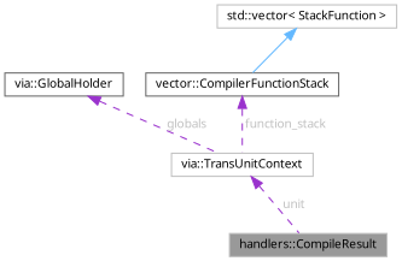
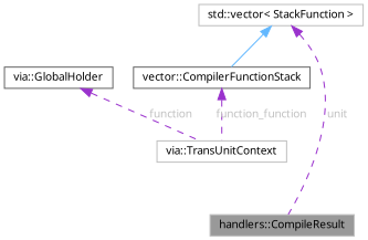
  digraph {
    fontname="Noto Sans"
    node [color=grey75 fillcolor=white fontname="Noto Sans" fontsize=10 shape=box style=filled]
    edge [color=darkorchid3 dir=back fontcolor=grey fontname="Noto Sans" fontsize=10 labelfontname=Helvetica labelfontsize=10 style=dashed]
    n1 [fillcolor=grey60 fontcolor=black height=0.2 label="handlers::CompileResult" width=0.4]
    n2 [height=0.2 label="via::TransUnitContext" width=0.4]
    n3 [color=gray40 height=0.2 label="via::GlobalHolder" width=0.4]
    n4 [color=gray40 height=0.2 label="vector::CompilerFunctionStack" width=0.4]
    n5 [height=0.2 label="std::vector\< StackFunction \>" width=0.4]
-   n2 -> n1 [label=" unit"]
-   n3 -> n2 [label=" globals"]
-   n4 -> n2 [label=" function_stack"]
+   n5 -> n1 [label=" unit"]
+   n3 -> n2 [label=" function"]
+   n4 -> n2 [label=" function_function"]
    n5 -> n4 [color=steelblue1 style=solid fontcolor=""]
  }
